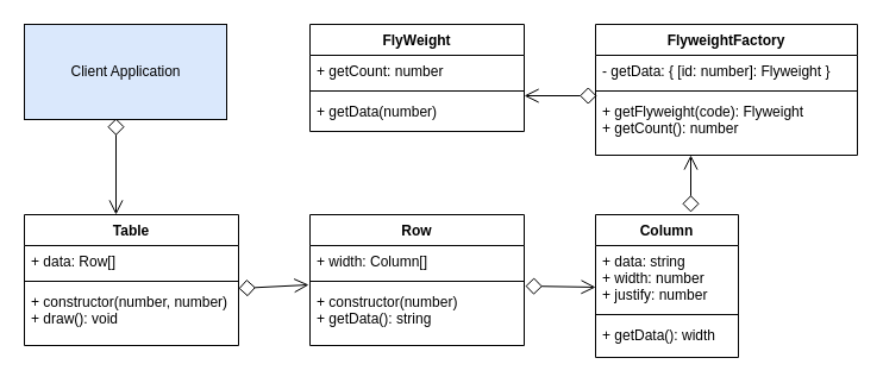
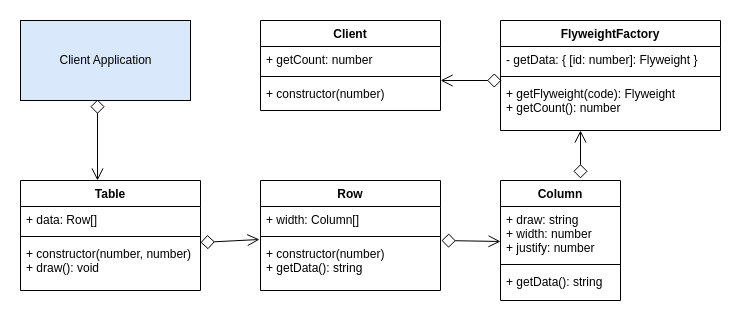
  <mxCell id="0" />
  <mxCell id="1" parent="0" />
  <mxCell id="2" value="Client Application" style="html=1;fillColor=#dae8fc;" vertex="1" parent="1"><mxGeometry x="20" y="20" width="170" height="80" as="geometry" /></mxCell>
  <mxCell id="3" value="Table" style="swimlane;fontStyle=1;align=center;verticalAlign=top;childLayout=stackLayout;horizontal=1;startSize=26;horizontalStack=0;resizeParent=1;resizeParentMax=0;resizeLast=0;collapsible=1;marginBottom=0;" vertex="1" parent="1"><mxGeometry x="20" y="180" width="180" height="110" as="geometry" /></mxCell>
  <mxCell id="4" value="+ data: Row[]" style="text;strokeColor=none;fillColor=none;align=left;verticalAlign=top;spacingLeft=4;spacingRight=4;overflow=hidden;rotatable=0;points=[[0,0.5],[1,0.5]];portConstraint=eastwest;" vertex="1" parent="3"><mxGeometry y="26" width="180" height="26" as="geometry" /></mxCell>
  <mxCell id="5" value="" style="line;strokeWidth=1;fillColor=none;align=left;verticalAlign=middle;spacingTop=-1;spacingLeft=3;spacingRight=3;rotatable=0;labelPosition=right;points=[];portConstraint=eastwest;" vertex="1" parent="3"><mxGeometry y="52" width="180" height="8" as="geometry" /></mxCell>
  <mxCell id="6" value="+ constructor(number, number)&#10;+ draw(): void" style="text;strokeColor=none;fillColor=none;align=left;verticalAlign=top;spacingLeft=4;spacingRight=4;overflow=hidden;rotatable=0;points=[[0,0.5],[1,0.5]];portConstraint=eastwest;" vertex="1" parent="3"><mxGeometry y="60" width="180" height="50" as="geometry" /></mxCell>
  <mxCell id="7" value="Row" style="swimlane;fontStyle=1;align=center;verticalAlign=top;childLayout=stackLayout;horizontal=1;startSize=26;horizontalStack=0;resizeParent=1;resizeParentMax=0;resizeLast=0;collapsible=1;marginBottom=0;" vertex="1" parent="1"><mxGeometry x="260" y="180" width="180" height="110" as="geometry" /></mxCell>
  <mxCell id="8" value="+ width: Column[]" style="text;strokeColor=none;fillColor=none;align=left;verticalAlign=top;spacingLeft=4;spacingRight=4;overflow=hidden;rotatable=0;points=[[0,0.5],[1,0.5]];portConstraint=eastwest;" vertex="1" parent="7"><mxGeometry y="26" width="180" height="26" as="geometry" /></mxCell>
  <mxCell id="9" value="" style="line;strokeWidth=1;fillColor=none;align=left;verticalAlign=middle;spacingTop=-1;spacingLeft=3;spacingRight=3;rotatable=0;labelPosition=right;points=[];portConstraint=eastwest;" vertex="1" parent="7"><mxGeometry y="52" width="180" height="8" as="geometry" /></mxCell>
  <mxCell id="10" value="+ constructor(number)&#10;+ getData(): string" style="text;strokeColor=none;fillColor=none;align=left;verticalAlign=top;spacingLeft=4;spacingRight=4;overflow=hidden;rotatable=0;points=[[0,0.5],[1,0.5]];portConstraint=eastwest;" vertex="1" parent="7"><mxGeometry y="60" width="180" height="50" as="geometry" /></mxCell>
  <mxCell id="11" value="Column" style="swimlane;fontStyle=1;align=center;verticalAlign=top;childLayout=stackLayout;horizontal=1;startSize=26;horizontalStack=0;resizeParent=1;resizeParentMax=0;resizeLast=0;collapsible=1;marginBottom=0;" vertex="1" parent="1"><mxGeometry x="500" y="180" width="120" height="120" as="geometry" /></mxCell>
- <mxCell id="12" value="+ data: string&#10;+ width: number&#10;+ justify: number" style="text;strokeColor=none;fillColor=none;align=left;verticalAlign=top;spacingLeft=4;spacingRight=4;overflow=hidden;rotatable=0;points=[[0,0.5],[1,0.5]];portConstraint=eastwest;" vertex="1" parent="11"><mxGeometry y="26" width="120" height="54" as="geometry" /></mxCell>
+ <mxCell id="12" value="+ draw: string&#10;+ width: number&#10;+ justify: number" style="text;strokeColor=none;fillColor=none;align=left;verticalAlign=top;spacingLeft=4;spacingRight=4;overflow=hidden;rotatable=0;points=[[0,0.5],[1,0.5]];portConstraint=eastwest;" vertex="1" parent="11"><mxGeometry y="26" width="120" height="54" as="geometry" /></mxCell>
  <mxCell id="13" value="" style="line;strokeWidth=1;fillColor=none;align=left;verticalAlign=middle;spacingTop=-1;spacingLeft=3;spacingRight=3;rotatable=0;labelPosition=right;points=[];portConstraint=eastwest;" vertex="1" parent="11"><mxGeometry y="80" width="120" height="8" as="geometry" /></mxCell>
- <mxCell id="14" value="+ getData(): width" style="text;strokeColor=none;fillColor=none;align=left;verticalAlign=top;spacingLeft=4;spacingRight=4;overflow=hidden;rotatable=0;points=[[0,0.5],[1,0.5]];portConstraint=eastwest;" vertex="1" parent="11"><mxGeometry y="88" width="120" height="32" as="geometry" /></mxCell>
- <mxCell id="15" value="FlyWeight" style="swimlane;fontStyle=1;align=center;verticalAlign=top;childLayout=stackLayout;horizontal=1;startSize=26;horizontalStack=0;resizeParent=1;resizeParentMax=0;resizeLast=0;collapsible=1;marginBottom=0;" vertex="1" parent="1"><mxGeometry x="260" y="20" width="180" height="90" as="geometry" /></mxCell>
+ <mxCell id="14" value="+ getData(): string" style="text;strokeColor=none;fillColor=none;align=left;verticalAlign=top;spacingLeft=4;spacingRight=4;overflow=hidden;rotatable=0;points=[[0,0.5],[1,0.5]];portConstraint=eastwest;" vertex="1" parent="11"><mxGeometry y="88" width="120" height="32" as="geometry" /></mxCell>
+ <mxCell id="15" value="Client" style="swimlane;fontStyle=1;align=center;verticalAlign=top;childLayout=stackLayout;horizontal=1;startSize=26;horizontalStack=0;resizeParent=1;resizeParentMax=0;resizeLast=0;collapsible=1;marginBottom=0;" vertex="1" parent="1"><mxGeometry x="260" y="20" width="180" height="90" as="geometry" /></mxCell>
  <mxCell id="16" value="+ getCount: number" style="text;strokeColor=none;fillColor=none;align=left;verticalAlign=top;spacingLeft=4;spacingRight=4;overflow=hidden;rotatable=0;points=[[0,0.5],[1,0.5]];portConstraint=eastwest;" vertex="1" parent="15"><mxGeometry y="26" width="180" height="26" as="geometry" /></mxCell>
  <mxCell id="17" value="" style="line;strokeWidth=1;fillColor=none;align=left;verticalAlign=middle;spacingTop=-1;spacingLeft=3;spacingRight=3;rotatable=0;labelPosition=right;points=[];portConstraint=eastwest;" vertex="1" parent="15"><mxGeometry y="52" width="180" height="8" as="geometry" /></mxCell>
- <mxCell id="18" value="+ getData(number)" style="text;strokeColor=none;fillColor=none;align=left;verticalAlign=top;spacingLeft=4;spacingRight=4;overflow=hidden;rotatable=0;points=[[0,0.5],[1,0.5]];portConstraint=eastwest;" vertex="1" parent="15"><mxGeometry y="60" width="180" height="30" as="geometry" /></mxCell>
+ <mxCell id="18" value="+ constructor(number)" style="text;strokeColor=none;fillColor=none;align=left;verticalAlign=top;spacingLeft=4;spacingRight=4;overflow=hidden;rotatable=0;points=[[0,0.5],[1,0.5]];portConstraint=eastwest;" vertex="1" parent="15"><mxGeometry y="60" width="180" height="30" as="geometry" /></mxCell>
  <mxCell id="19" value="FlyweightFactory" style="swimlane;fontStyle=1;align=center;verticalAlign=top;childLayout=stackLayout;horizontal=1;startSize=26;horizontalStack=0;resizeParent=1;resizeParentMax=0;resizeLast=0;collapsible=1;marginBottom=0;" vertex="1" parent="1"><mxGeometry x="500" y="20" width="220" height="110" as="geometry" /></mxCell>
  <mxCell id="20" value="- getData: { [id: number]: Flyweight }" style="text;strokeColor=none;fillColor=none;align=left;verticalAlign=top;spacingLeft=4;spacingRight=4;overflow=hidden;rotatable=0;points=[[0,0.5],[1,0.5]];portConstraint=eastwest;" vertex="1" parent="19"><mxGeometry y="26" width="220" height="26" as="geometry" /></mxCell>
  <mxCell id="21" value="" style="line;strokeWidth=1;fillColor=none;align=left;verticalAlign=middle;spacingTop=-1;spacingLeft=3;spacingRight=3;rotatable=0;labelPosition=right;points=[];portConstraint=eastwest;" vertex="1" parent="19"><mxGeometry y="52" width="220" height="8" as="geometry" /></mxCell>
  <mxCell id="22" value="+ getFlyweight(code): Flyweight&#10;+ getCount(): number" style="text;strokeColor=none;fillColor=none;align=left;verticalAlign=top;spacingLeft=4;spacingRight=4;overflow=hidden;rotatable=0;points=[[0,0.5],[1,0.5]];portConstraint=eastwest;" vertex="1" parent="19"><mxGeometry y="60" width="220" height="50" as="geometry" /></mxCell>
  <mxCell id="23" value="" style="html=1;verticalAlign=bottom;startArrow=diamond;startFill=0;endArrow=open;startSize=12;endFill=0;endSize=10;" edge="1" parent="1"><mxGeometry width="60" relative="1" as="geometry"><mxPoint x="97" y="99" as="sourcePoint" /><mxPoint x="97" y="180" as="targetPoint" /></mxGeometry></mxCell>
  <mxCell id="24" value="" style="html=1;verticalAlign=bottom;startArrow=diamond;startFill=0;endArrow=open;startSize=12;endFill=0;endSize=10;exitX=1;exitY=0.04;exitDx=0;exitDy=0;exitPerimeter=0;" edge="1" parent="1" source="6"><mxGeometry width="60" relative="1" as="geometry"><mxPoint x="107" y="109" as="sourcePoint" /><mxPoint x="259" y="239" as="targetPoint" /></mxGeometry></mxCell>
  <mxCell id="25" value="" style="html=1;verticalAlign=bottom;startArrow=diamond;startFill=0;endArrow=open;startSize=12;endFill=0;endSize=10;exitX=0.983;exitY=0;exitDx=0;exitDy=0;exitPerimeter=0;entryX=-0.033;entryY=0.648;entryDx=0;entryDy=0;entryPerimeter=0;" edge="1" parent="1"><mxGeometry width="60" relative="1" as="geometry"><mxPoint x="440.94" y="240" as="sourcePoint" /><mxPoint x="500.04" y="240.992" as="targetPoint" /></mxGeometry></mxCell>
  <mxCell id="26" value="" style="html=1;verticalAlign=bottom;startArrow=diamond;startFill=0;endArrow=open;startSize=12;endFill=0;endSize=10;" edge="1" parent="1"><mxGeometry width="60" relative="1" as="geometry"><mxPoint x="580" y="178" as="sourcePoint" /><mxPoint x="580" y="130" as="targetPoint" /></mxGeometry></mxCell>
  <mxCell id="27" value="" style="html=1;verticalAlign=bottom;startArrow=diamond;startFill=0;endArrow=open;startSize=12;endFill=0;endSize=10;exitX=0.009;exitY=0;exitDx=0;exitDy=0;exitPerimeter=0;entryX=1.006;entryY=0;entryDx=0;entryDy=0;entryPerimeter=0;" edge="1" parent="1"><mxGeometry width="60" relative="1" as="geometry"><mxPoint x="500.98" y="80" as="sourcePoint" /><mxPoint x="440.08" y="80" as="targetPoint" /></mxGeometry></mxCell>
